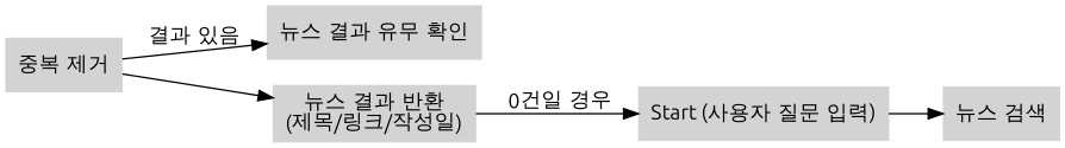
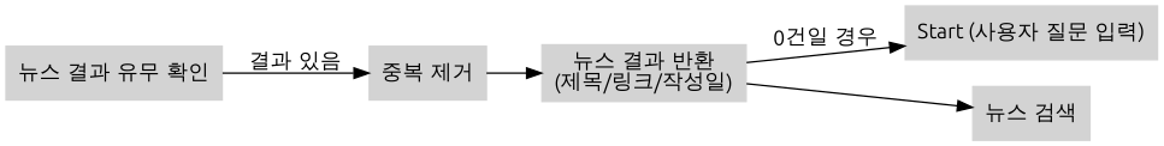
  digraph {
    fontname=Ubuntu
    rankdir=LR
    node [color=lightgray fontname=Ubuntu shape=box style=filled]
    edge [fontname=Ubuntu]
    n1 [label="Start (사용자 질문 입력)"]
    n2 [label="뉴스 검색"]
    n3 [label="뉴스 결과 유무 확인"]
    n4 [label="중복 제거"]
    n5 [label="뉴스 결과 반환\n(제목/링크/작성일)"]
-   n1 -> n2
-   n4 -> n3 [label="결과 있음"]
+   n5 -> n2
+   n3 -> n4 [label="결과 있음"]
    n4 -> n5
    n5 -> n1 [label="0건일 경우"]
  }
